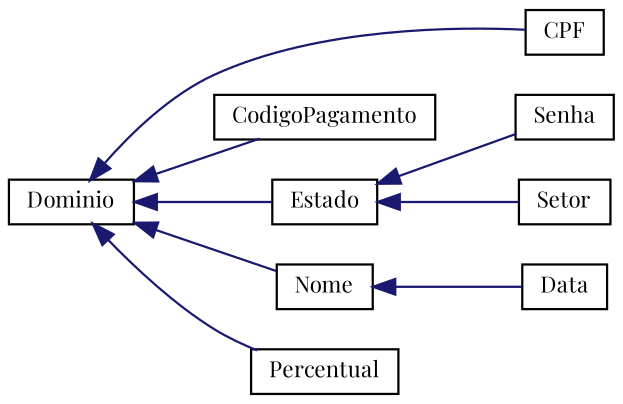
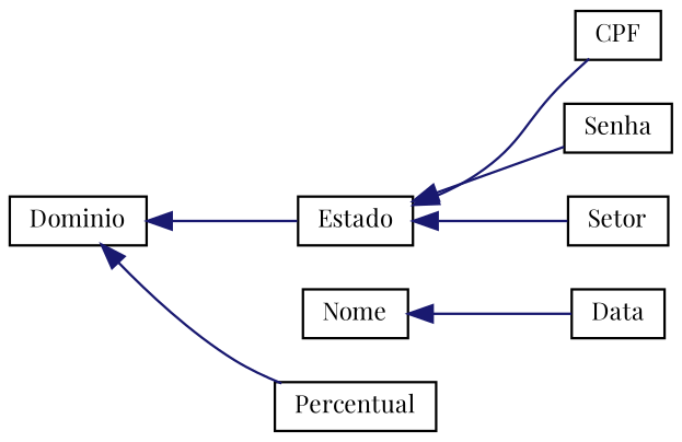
  digraph {
    fontname="Playfair Display"
    rankdir=LR
    node [color=black fillcolor=white fontname="Playfair Display" fontsize=10 shape=record style=filled]
    edge [color=midnightblue dir=back fontname="Playfair Display" fontsize=10 labelfontname=Helvetica labelfontsize=10 style=solid]
    n1 [height=0.2 label=Dominio width=0.4]
    n2 [height=0.2 label=CPF width=0.4]
-   n3 [height=0.2 label=CodigoPagamento width=0.4]
    n4 [height=0.2 label=Estado width=0.4]
    n5 [height=0.2 label=Nome width=0.4]
    n6 [height=0.2 label=Percentual width=0.4]
    n7 [height=0.2 label=Data width=0.4]
    n8 [height=0.2 label=Senha width=0.4]
    n9 [height=0.2 label=Setor width=0.4]
-   n1 -> n2
-   n1 -> n3
+   n4 -> n2
    n1 -> n4
-   n1 -> n5
    n1 -> n6
    n4 -> n8
    n4 -> n9
    n5 -> n7
  }
